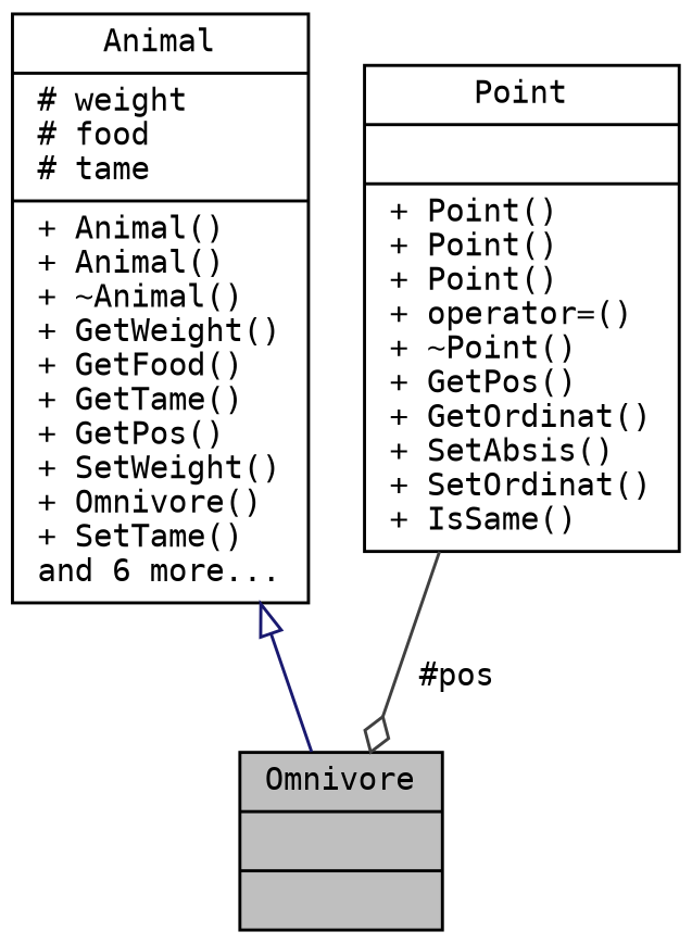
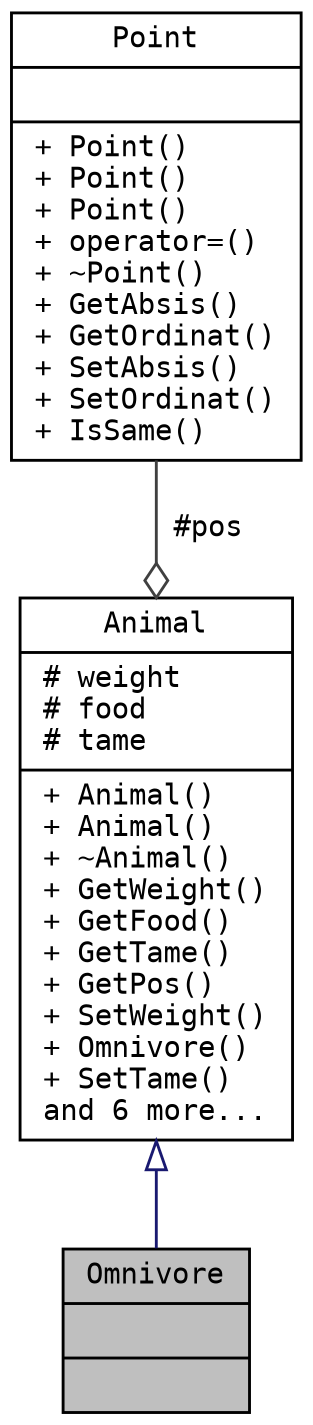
  digraph {
    fontname="DejaVu Sans Mono"
    node [color=black fillcolor=white fontname="DejaVu Sans Mono" fontsize=10 shape=record style=filled]
    edge [fontname="DejaVu Sans Mono" fontsize=10 labelfontname=Helvetica labelfontsize=10 style=solid]
    n1 [fillcolor=grey75 fontcolor=black height=0.2 label="{Omnivore\n||}" width=0.4]
    n2 [height=0.2 label="{Animal\n|# weight\l# food\l# tame\l|+ Animal()\l+ Animal()\l+ ~Animal()\l+ GetWeight()\l+ GetFood()\l+ GetTame()\l+ GetPos()\l+ SetWeight()\l+ Omnivore()\l+ SetTame()\land 6 more...\l}" width=0.4]
-   n3 [height=0.2 label="{Point\n||+ Point()\l+ Point()\l+ Point()\l+ operator=()\l+ ~Point()\l+ GetPos()\l+ GetOrdinat()\l+ SetAbsis()\l+ SetOrdinat()\l+ IsSame()\l}" width=0.4]
+   n3 [height=0.2 label="{Point\n||+ Point()\l+ Point()\l+ Point()\l+ operator=()\l+ ~Point()\l+ GetAbsis()\l+ GetOrdinat()\l+ SetAbsis()\l+ SetOrdinat()\l+ IsSame()\l}" width=0.4]
    n2 -> n1 [arrowtail=onormal color=midnightblue dir=back]
-   n3 -> n1 [arrowhead=odiamond color=grey25 label=" #pos"]
+   n3 -> n2 [arrowhead=odiamond color=grey25 label=" #pos"]
  }
